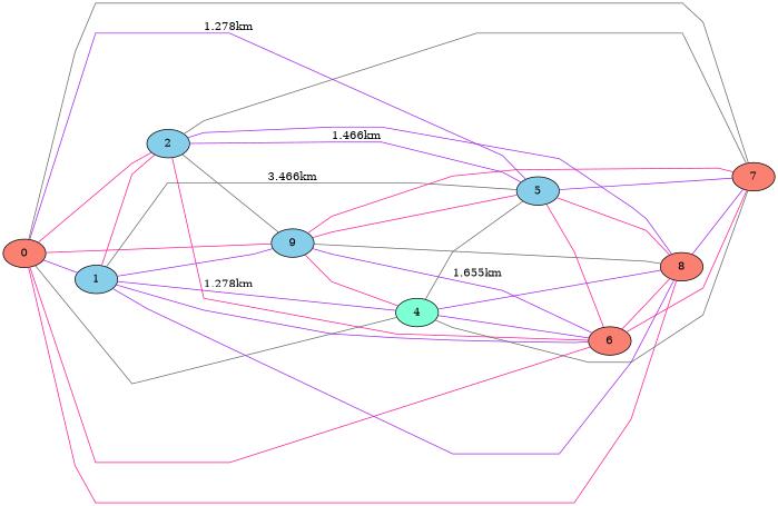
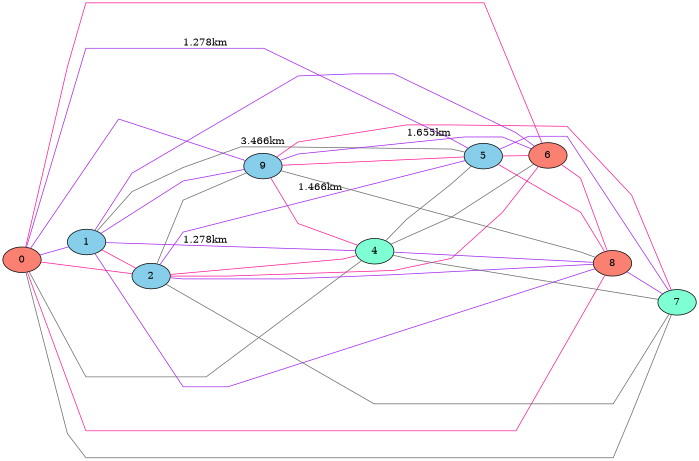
  strict graph {
    rankdir=LR
    splines=compound
    node [fillcolor=skyblue style=filled]
    edge [color=deeppink]
    0 [fillcolor=salmon]
    1
    2
    n4 [label=9]
    4 [fillcolor=aquamarine]
    5
    6 [fillcolor=salmon]
-   7 [fillcolor=salmon]
+   7 [fillcolor=aquamarine]
    8 [fillcolor=salmon]
    0 -- 1 [color=purple]
    0 -- 2
-   0 -- n4
+   0 -- n4 [color=purple]
    0 -- 4 [color=gray40]
    0 -- 5 [color=purple label="1.278km"]
    0 -- 6
    0 -- 7 [color=gray40]
    0 -- 8
    1 -- 2
    1 -- n4 [color=purple]
    1 -- 4 [color=purple label="1.278km"]
    1 -- 5 [color=gray40 label="3.466km"]
    1 -- 6 [color=purple]
    1 -- 8 [color=purple]
    2 -- n4 [color=gray40]
+   2 -- 4
    2 -- 5 [color=purple label="1.466km"]
    2 -- 6
    2 -- 7 [color=gray40]
    2 -- 8 [color=purple]
    n4 -- 4
    n4 -- 5
    n4 -- 6 [color=purple label="1.655km"]
    n4 -- 7
    n4 -- 8 [color=gray40]
    4 -- 5 [color=gray40]
-   4 -- 6 [color=purple]
+   4 -- 6 [color=gray40]
    4 -- 7 [color=gray40]
    4 -- 8 [color=purple]
    5 -- 6
    5 -- 7 [color=purple]
    5 -- 8
-   6 -- 7
    6 -- 8
    8 -- 7 [color=purple]
  }
